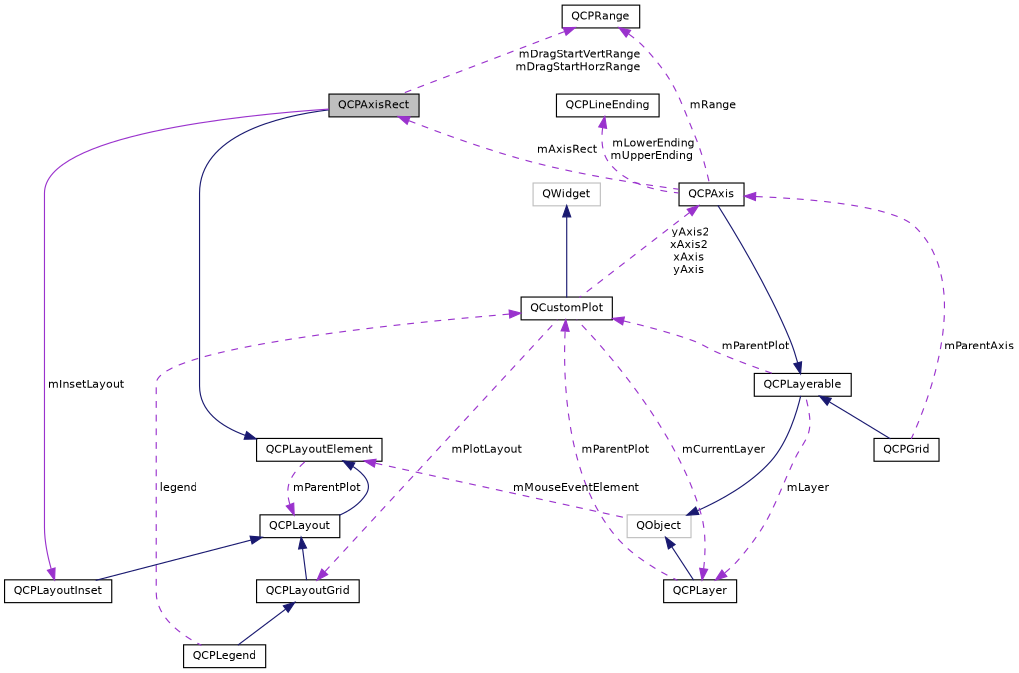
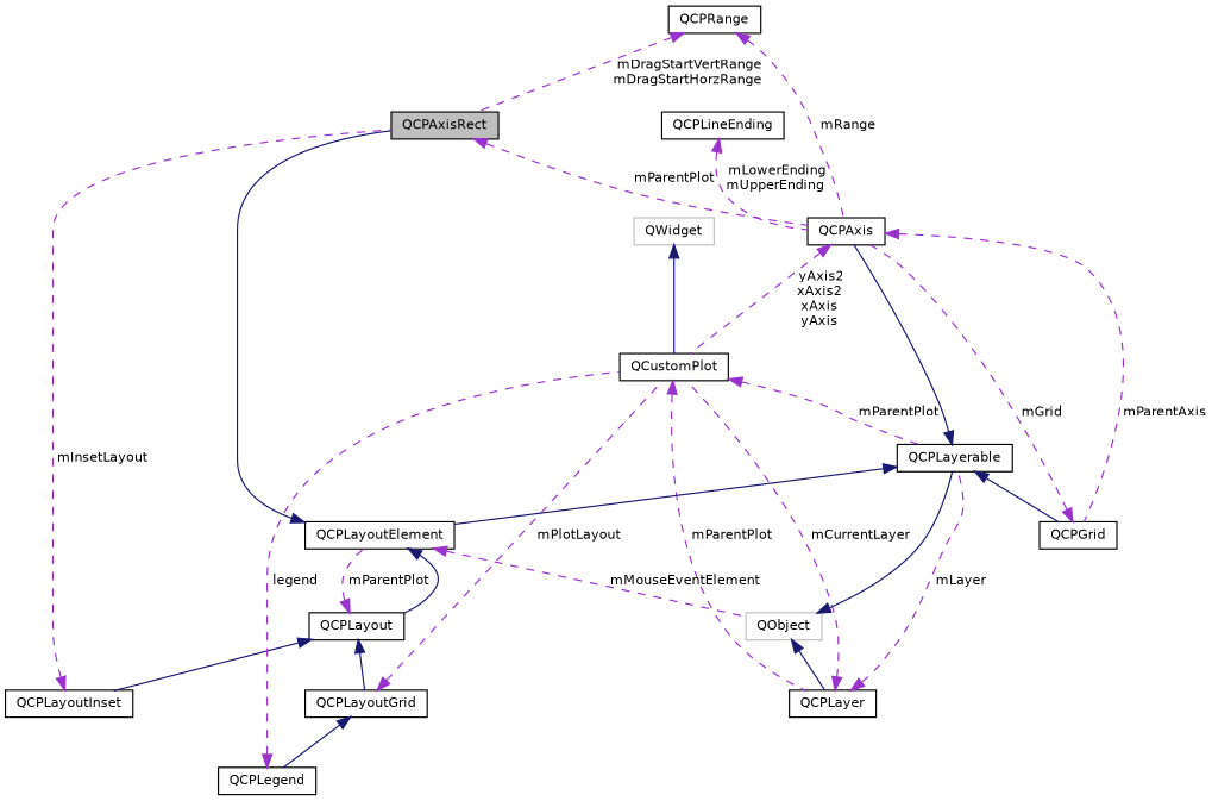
  digraph {
    node [color=black fillcolor=white fontname=Helvetica fontsize=10 shape=record style=filled]
    edge [color=darkorchid3 dir=back fontname=Helvetica fontsize=10 labelfontname=Helvetica labelfontsize=10 style=dashed]
    n1 [fillcolor=grey75 fontcolor=black height=0.2 label=QCPAxisRect width=0.4]
    n2 [height=0.2 label=QCPAxis width=0.4]
    n3 [height=0.2 label=QCustomPlot width=0.4]
    n4 [height=0.2 label=QCPGrid width=0.4]
    n5 [height=0.2 label=QCPLayoutElement width=0.4]
    n6 [height=0.2 label=QCPLayout width=0.4]
    n7 [color=grey75 height=0.2 label=QObject width=0.4]
    n8 [height=0.2 label=QCPLayerable width=0.4]
    n9 [height=0.2 label=QCPLayer width=0.4]
    n10 [height=0.2 label=QCPLayoutGrid width=0.4]
    n11 [height=0.2 label=QCPLayoutInset width=0.4]
    n12 [color=grey75 height=0.2 label=QWidget width=0.4]
    n13 [height=0.2 label=QCPLegend width=0.4]
    n14 [height=0.2 label=QCPRange width=0.4]
    n15 [height=0.2 label=QCPLineEnding width=0.4]
-   n1 -> n2 [label=" mAxisRect"]
+   n1 -> n2 [label=" mParentPlot"]
    n2 -> n3 [label=" yAxis2\nxAxis2\nxAxis\nyAxis"]
    n2 -> n4 [label=" mParentAxis"]
    n3 -> n8 [label=" mParentPlot"]
    n3 -> n9 [label=" mParentPlot"]
+   n4 -> n2 [label=" mGrid"]
    n5 -> n1 [color=midnightblue style=solid]
    n5 -> n6 [color=midnightblue style=solid]
    n5 -> n7 [label=" mMouseEventElement"]
    n6 -> n5 [label=" mParentPlot"]
    n6 -> n10 [color=midnightblue style=solid]
    n6 -> n11 [color=midnightblue style=solid]
    n7 -> n8 [color=midnightblue style=solid]
    n7 -> n9 [color=midnightblue style=solid]
    n8 -> n2 [color=midnightblue style=solid]
    n8 -> n4 [color=midnightblue style=solid]
+   n8 -> n5 [color=midnightblue style=solid]
    n9 -> n3 [label=" mCurrentLayer"]
    n9 -> n8 [label=" mLayer"]
    n10 -> n3 [label=" mPlotLayout"]
    n10 -> n13 [color=midnightblue style=solid]
-   n11 -> n1 [label=" mInsetLayout" style=solid]
+   n11 -> n1 [label=" mInsetLayout"]
    n12 -> n3 [color=midnightblue style=solid]
-   n3 -> n13 [label=" legend"]
+   n13 -> n3 [label=" legend"]
    n14 -> n1 [label=" mDragStartVertRange\nmDragStartHorzRange"]
    n14 -> n2 [label=" mRange"]
    n15 -> n2 [label=" mLowerEnding\nmUpperEnding"]
  }
